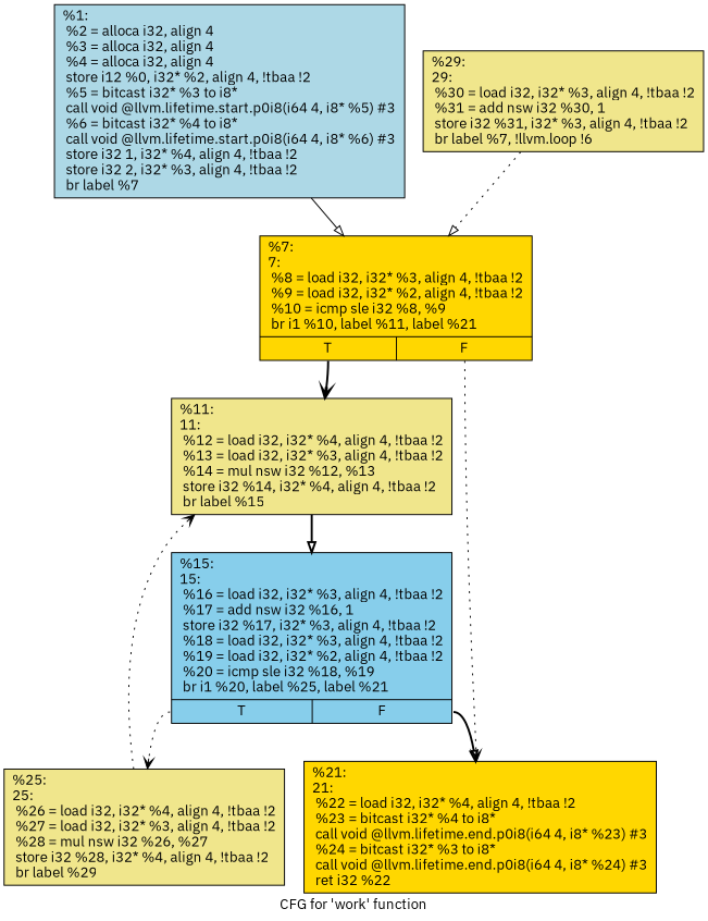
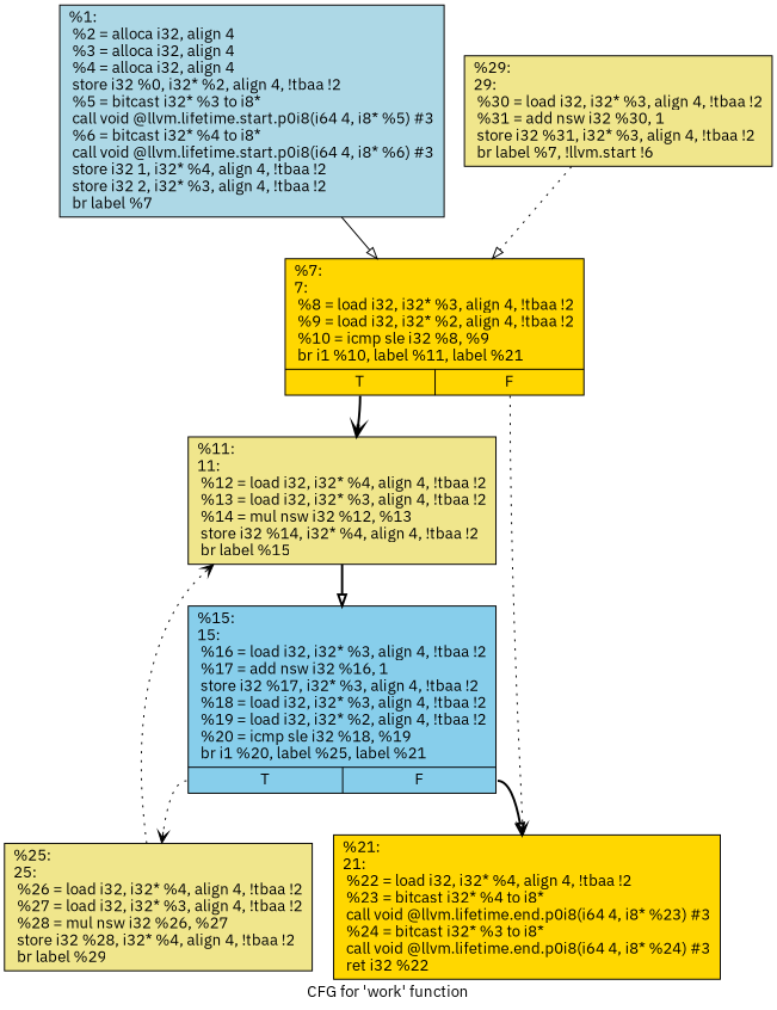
  digraph {
    fontname="IBM Plex Sans"
    label="CFG for 'work' function"
    node [fillcolor=khaki fontname="IBM Plex Sans" shape=record style=filled]
    edge [arrowhead=onormal fontname="IBM Plex Sans" style=dotted]
-   n1 [fillcolor=lightblue label="{%1:\l  %2 = alloca i32, align 4\l  %3 = alloca i32, align 4\l  %4 = alloca i32, align 4\l  store i12 %0, i32* %2, align 4, !tbaa !2\l  %5 = bitcast i32* %3 to i8*\l  call void @llvm.lifetime.start.p0i8(i64 4, i8* %5) #3\l  %6 = bitcast i32* %4 to i8*\l  call void @llvm.lifetime.start.p0i8(i64 4, i8* %6) #3\l  store i32 1, i32* %4, align 4, !tbaa !2\l  store i32 2, i32* %3, align 4, !tbaa !2\l  br label %7\l}"]
+   n1 [fillcolor=lightblue label="{%1:\l  %2 = alloca i32, align 4\l  %3 = alloca i32, align 4\l  %4 = alloca i32, align 4\l  store i32 %0, i32* %2, align 4, !tbaa !2\l  %5 = bitcast i32* %3 to i8*\l  call void @llvm.lifetime.start.p0i8(i64 4, i8* %5) #3\l  %6 = bitcast i32* %4 to i8*\l  call void @llvm.lifetime.start.p0i8(i64 4, i8* %6) #3\l  store i32 1, i32* %4, align 4, !tbaa !2\l  store i32 2, i32* %3, align 4, !tbaa !2\l  br label %7\l}"]
    n2 [fillcolor=gold label="{%7:\l7:                                                \l  %8 = load i32, i32* %3, align 4, !tbaa !2\l  %9 = load i32, i32* %2, align 4, !tbaa !2\l  %10 = icmp sle i32 %8, %9\l  br i1 %10, label %11, label %21\l|{<s0>T|<s1>F}}"]
    n3 [label="{%11:\l11:                                               \l  %12 = load i32, i32* %4, align 4, !tbaa !2\l  %13 = load i32, i32* %3, align 4, !tbaa !2\l  %14 = mul nsw i32 %12, %13\l  store i32 %14, i32* %4, align 4, !tbaa !2\l  br label %15\l}"]
    n4 [fillcolor=gold label="{%21:\l21:                                               \l  %22 = load i32, i32* %4, align 4, !tbaa !2\l  %23 = bitcast i32* %4 to i8*\l  call void @llvm.lifetime.end.p0i8(i64 4, i8* %23) #3\l  %24 = bitcast i32* %3 to i8*\l  call void @llvm.lifetime.end.p0i8(i64 4, i8* %24) #3\l  ret i32 %22\l}"]
    n5 [fillcolor=skyblue label="{%15:\l15:                                               \l  %16 = load i32, i32* %3, align 4, !tbaa !2\l  %17 = add nsw i32 %16, 1\l  store i32 %17, i32* %3, align 4, !tbaa !2\l  %18 = load i32, i32* %3, align 4, !tbaa !2\l  %19 = load i32, i32* %2, align 4, !tbaa !2\l  %20 = icmp sle i32 %18, %19\l  br i1 %20, label %25, label %21\l|{<s0>T|<s1>F}}"]
    n6 [label="{%25:\l25:                                               \l  %26 = load i32, i32* %4, align 4, !tbaa !2\l  %27 = load i32, i32* %3, align 4, !tbaa !2\l  %28 = mul nsw i32 %26, %27\l  store i32 %28, i32* %4, align 4, !tbaa !2\l  br label %29\l}"]
-   n7 [label="{%29:\l29:                                               \l  %30 = load i32, i32* %3, align 4, !tbaa !2\l  %31 = add nsw i32 %30, 1\l  store i32 %31, i32* %3, align 4, !tbaa !2\l  br label %7, !llvm.loop !6\l}"]
+   n7 [label="{%29:\l29:                                               \l  %30 = load i32, i32* %3, align 4, !tbaa !2\l  %31 = add nsw i32 %30, 1\l  store i32 %31, i32* %3, align 4, !tbaa !2\l  br label %7, !llvm.start !6\l}"]
    n1 -> n2 [style=solid]
    n2 -> n3 [arrowhead=vee style=bold tailport=s0]
    n2 -> n4 [arrowhead=vee tailport=s1]
    n3 -> n5 [style=bold]
    n5 -> n4 [style=bold tailport=s1]
    n5 -> n6 [arrowhead=vee tailport=s0]
    n6 -> n3 [arrowhead=vee]
    n7 -> n2
  }
